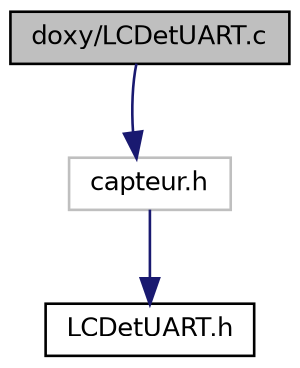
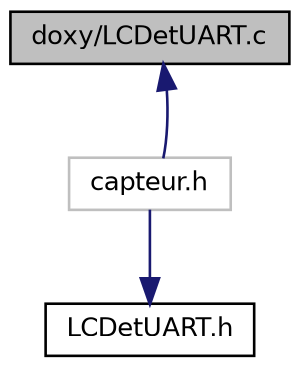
  digraph {
    node [color=black fillcolor=white fontname=Helvetica fontsize=10 shape=record style=filled]
    edge [color=midnightblue fontname=Helvetica fontsize=10 labelfontname=Helvetica labelfontsize=10 style=solid]
    n1 [fillcolor=grey75 fontcolor=black height=0.2 label="doxy/LCDetUART.c" width=0.4]
    n2 [color=grey75 height=0.2 label="capteur.h" width=0.4]
    n3 [height=0.2 label="LCDetUART.h" width=0.4]
-   n1 -> n2
+   n2 -> n1
    n2 -> n3
  }
